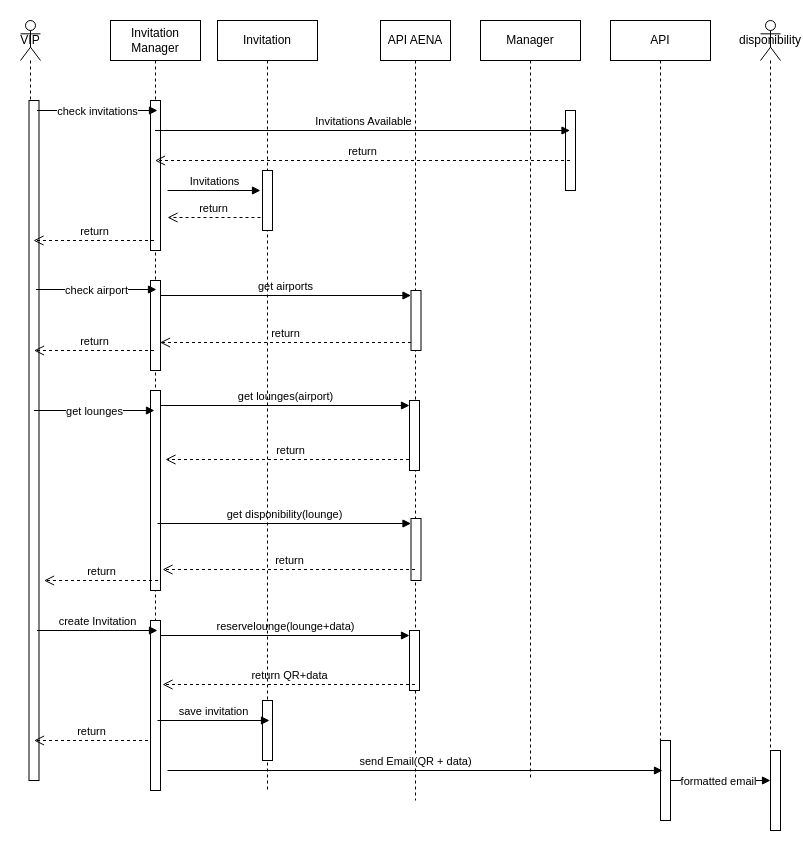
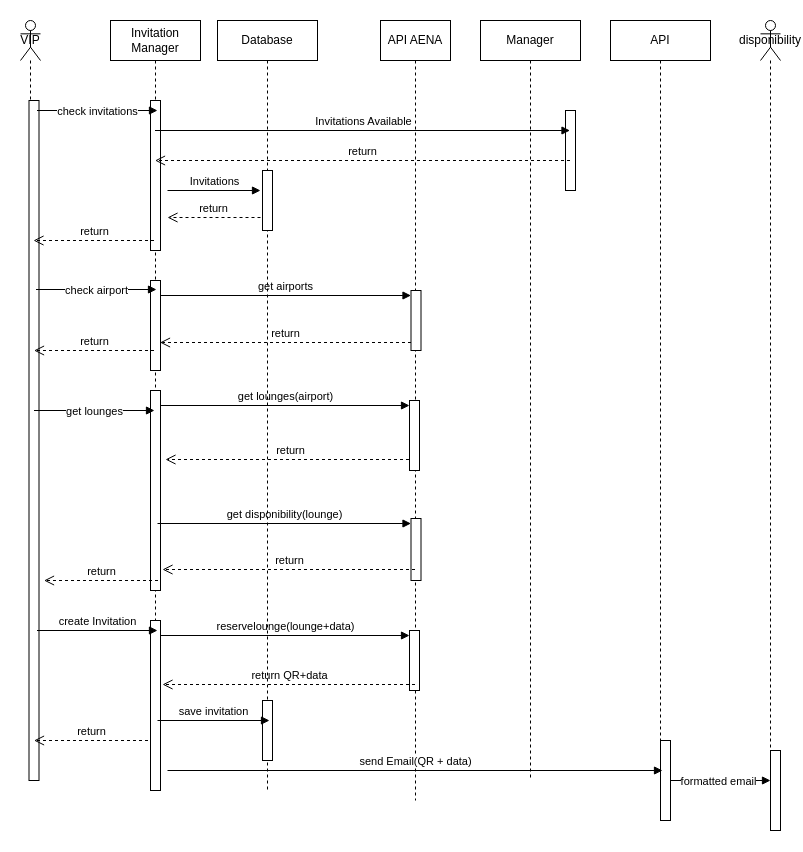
  <mxCell id="0" />
  <mxCell id="1" parent="0" />
  <mxCell id="2" value="Invitation Manager" style="shape=umlLifeline;perimeter=lifelinePerimeter;whiteSpace=wrap;html=1;container=1;dropTarget=0;collapsible=0;recursiveResize=0;outlineConnect=0;portConstraint=eastwest;newEdgeStyle={&quot;curved&quot;:0,&quot;rounded&quot;:0};" vertex="1" parent="1"><mxGeometry x="110" y="20" width="90" height="770" as="geometry" /></mxCell>
  <mxCell id="3" value="get lounges(airport)" style="html=1;verticalAlign=bottom;endArrow=block;curved=0;rounded=0;entryX=0;entryY=0;entryDx=0;entryDy=5;exitX=0;exitY=0;exitDx=0;exitDy=5;exitPerimeter=0;" edge="1" parent="2" target="11"><mxGeometry relative="1" as="geometry"><mxPoint x="50" y="385" as="sourcePoint" /></mxGeometry></mxCell>
  <mxCell id="4" value="return" style="html=1;verticalAlign=bottom;endArrow=open;dashed=1;endSize=8;curved=0;rounded=0;" edge="1" parent="2" source="9"><mxGeometry relative="1" as="geometry"><mxPoint x="55" y="439" as="targetPoint" /><mxPoint x="210" y="439" as="sourcePoint" /></mxGeometry></mxCell>
  <mxCell id="5" value="" style="html=1;points=[[0,0,0,0,5],[0,1,0,0,-5],[1,0,0,0,5],[1,1,0,0,-5]];perimeter=orthogonalPerimeter;outlineConnect=0;targetShapes=umlLifeline;portConstraint=eastwest;newEdgeStyle={&quot;curved&quot;:0,&quot;rounded&quot;:0};" vertex="1" parent="2"><mxGeometry x="40" y="260" width="10" height="90" as="geometry" /></mxCell>
  <mxCell id="6" value="" style="html=1;points=[[0,0,0,0,5],[0,1,0,0,-5],[1,0,0,0,5],[1,1,0,0,-5]];perimeter=orthogonalPerimeter;outlineConnect=0;targetShapes=umlLifeline;portConstraint=eastwest;newEdgeStyle={&quot;curved&quot;:0,&quot;rounded&quot;:0};" vertex="1" parent="2"><mxGeometry x="40" y="370" width="10" height="200" as="geometry" /></mxCell>
  <mxCell id="7" value="" style="html=1;points=[[0,0,0,0,5],[0,1,0,0,-5],[1,0,0,0,5],[1,1,0,0,-5]];perimeter=orthogonalPerimeter;outlineConnect=0;targetShapes=umlLifeline;portConstraint=eastwest;newEdgeStyle={&quot;curved&quot;:0,&quot;rounded&quot;:0};" vertex="1" parent="2"><mxGeometry x="40" y="600" width="10" height="170" as="geometry" /></mxCell>
  <mxCell id="8" value="" style="html=1;points=[[0,0,0,0,5],[0,1,0,0,-5],[1,0,0,0,5],[1,1,0,0,-5]];perimeter=orthogonalPerimeter;outlineConnect=0;targetShapes=umlLifeline;portConstraint=eastwest;newEdgeStyle={&quot;curved&quot;:0,&quot;rounded&quot;:0};" vertex="1" parent="2"><mxGeometry x="40" y="80" width="10" height="150" as="geometry" /></mxCell>
  <mxCell id="9" value="API AENA" style="shape=umlLifeline;perimeter=lifelinePerimeter;whiteSpace=wrap;html=1;container=1;dropTarget=0;collapsible=0;recursiveResize=0;outlineConnect=0;portConstraint=eastwest;newEdgeStyle={&quot;curved&quot;:0,&quot;rounded&quot;:0};" vertex="1" parent="1"><mxGeometry x="380" y="20" width="70" height="780" as="geometry" /></mxCell>
  <mxCell id="10" value="" style="html=1;points=[[0,0,0,0,5],[0,1,0,0,-5],[1,0,0,0,5],[1,1,0,0,-5]];perimeter=orthogonalPerimeter;outlineConnect=0;targetShapes=umlLifeline;portConstraint=eastwest;newEdgeStyle={&quot;curved&quot;:0,&quot;rounded&quot;:0};" vertex="1" parent="9"><mxGeometry x="30.5" y="270" width="10" height="60" as="geometry" /></mxCell>
  <mxCell id="11" value="" style="html=1;points=[[0,0,0,0,5],[0,1,0,0,-5],[1,0,0,0,5],[1,1,0,0,-5]];perimeter=orthogonalPerimeter;outlineConnect=0;targetShapes=umlLifeline;portConstraint=eastwest;newEdgeStyle={&quot;curved&quot;:0,&quot;rounded&quot;:0};" vertex="1" parent="9"><mxGeometry x="29" y="380" width="10" height="70" as="geometry" /></mxCell>
  <mxCell id="12" value="" style="html=1;points=[[0,0,0,0,5],[0,1,0,0,-5],[1,0,0,0,5],[1,1,0,0,-5]];perimeter=orthogonalPerimeter;outlineConnect=0;targetShapes=umlLifeline;portConstraint=eastwest;newEdgeStyle={&quot;curved&quot;:0,&quot;rounded&quot;:0};" vertex="1" parent="9"><mxGeometry x="30.5" y="498" width="10" height="62" as="geometry" /></mxCell>
  <mxCell id="13" value="" style="html=1;points=[[0,0,0,0,5],[0,1,0,0,-5],[1,0,0,0,5],[1,1,0,0,-5]];perimeter=orthogonalPerimeter;outlineConnect=0;targetShapes=umlLifeline;portConstraint=eastwest;newEdgeStyle={&quot;curved&quot;:0,&quot;rounded&quot;:0};" vertex="1" parent="9"><mxGeometry x="29" y="610" width="10" height="60" as="geometry" /></mxCell>
  <mxCell id="14" value="" style="html=1;points=[[0,0,0,0,5],[0,1,0,0,-5],[1,0,0,0,5],[1,1,0,0,-5]];perimeter=orthogonalPerimeter;outlineConnect=0;targetShapes=umlLifeline;portConstraint=eastwest;newEdgeStyle={&quot;curved&quot;:0,&quot;rounded&quot;:0};" vertex="1" parent="9"><mxGeometry x="185" y="90" width="10" height="80" as="geometry" /></mxCell>
  <mxCell id="15" value="Invitations Available" style="html=1;verticalAlign=bottom;endArrow=block;curved=0;rounded=0;" edge="1" parent="9" source="2"><mxGeometry relative="1" as="geometry"><mxPoint x="-180" y="110" as="sourcePoint" /><mxPoint x="189.5" y="110" as="targetPoint" /></mxGeometry></mxCell>
  <mxCell id="16" value="return" style="html=1;verticalAlign=bottom;endArrow=open;dashed=1;endSize=8;curved=0;rounded=0;" edge="1" parent="9" target="2"><mxGeometry relative="1" as="geometry"><mxPoint x="-177.5" y="140" as="targetPoint" /><mxPoint x="189.5" y="140" as="sourcePoint" /></mxGeometry></mxCell>
  <mxCell id="17" value="get airports" style="html=1;verticalAlign=bottom;endArrow=block;curved=0;rounded=0;entryX=0;entryY=0;entryDx=0;entryDy=5;exitX=0;exitY=0;exitDx=0;exitDy=5;exitPerimeter=0;" edge="1" target="10" parent="1"><mxGeometry relative="1" as="geometry"><mxPoint x="160" y="295" as="sourcePoint" /></mxGeometry></mxCell>
  <mxCell id="18" value="return" style="html=1;verticalAlign=bottom;endArrow=open;dashed=1;endSize=8;curved=0;rounded=0;" edge="1" source="10" parent="1"><mxGeometry relative="1" as="geometry"><mxPoint x="159.5" y="342" as="targetPoint" /><mxPoint x="320" y="342" as="sourcePoint" /></mxGeometry></mxCell>
  <mxCell id="19" value="get disponibility(lounge)" style="html=1;verticalAlign=bottom;endArrow=block;curved=0;rounded=0;entryX=0;entryY=0;entryDx=0;entryDy=5;exitX=0;exitY=0;exitDx=0;exitDy=5;exitPerimeter=0;" edge="1" parent="1" target="12"><mxGeometry relative="1" as="geometry"><mxPoint x="157" y="523" as="sourcePoint" /></mxGeometry></mxCell>
  <mxCell id="20" value="return" style="html=1;verticalAlign=bottom;endArrow=open;dashed=1;endSize=8;curved=0;rounded=0;" edge="1" parent="1" source="9"><mxGeometry relative="1" as="geometry"><mxPoint x="162" y="569" as="targetPoint" /><mxPoint x="317" y="569" as="sourcePoint" /></mxGeometry></mxCell>
  <mxCell id="21" value="reservelounge(lounge+data)" style="html=1;verticalAlign=bottom;endArrow=block;curved=0;rounded=0;entryX=0;entryY=0;entryDx=0;entryDy=5;" edge="1" parent="1" target="13"><mxGeometry relative="1" as="geometry"><mxPoint x="159.5" y="635" as="sourcePoint" /></mxGeometry></mxCell>
  <mxCell id="22" value="return QR+data" style="html=1;verticalAlign=bottom;endArrow=open;dashed=1;endSize=8;curved=0;rounded=0;" edge="1" parent="1" source="9"><mxGeometry relative="1" as="geometry"><mxPoint x="162" y="684" as="targetPoint" /><mxPoint x="393" y="684" as="sourcePoint" /></mxGeometry></mxCell>
  <mxCell id="23" value="API" style="shape=umlLifeline;perimeter=lifelinePerimeter;whiteSpace=wrap;html=1;container=1;dropTarget=0;collapsible=0;recursiveResize=0;outlineConnect=0;portConstraint=eastwest;newEdgeStyle={&quot;curved&quot;:0,&quot;rounded&quot;:0};" vertex="1" parent="1"><mxGeometry x="610" y="20" width="100" height="770" as="geometry" /></mxCell>
  <mxCell id="24" value="" style="html=1;points=[[0,0,0,0,5],[0,1,0,0,-5],[1,0,0,0,5],[1,1,0,0,-5]];perimeter=orthogonalPerimeter;outlineConnect=0;targetShapes=umlLifeline;portConstraint=eastwest;newEdgeStyle={&quot;curved&quot;:0,&quot;rounded&quot;:0};" vertex="1" parent="23"><mxGeometry x="50" y="720" width="10" height="80" as="geometry" /></mxCell>
  <mxCell id="25" value="send Email(QR + data)" style="html=1;verticalAlign=bottom;endArrow=block;curved=0;rounded=0;entryX=0;entryY=0;entryDx=0;entryDy=5;exitX=1;exitY=0;exitDx=0;exitDy=5;exitPerimeter=0;" edge="1" parent="1"><mxGeometry relative="1" as="geometry"><mxPoint x="167" y="770" as="sourcePoint" /><mxPoint x="662" y="770" as="targetPoint" /></mxGeometry></mxCell>
  <mxCell id="26" value="disponibility" style="shape=umlLifeline;perimeter=lifelinePerimeter;whiteSpace=wrap;html=1;container=1;dropTarget=0;collapsible=0;recursiveResize=0;outlineConnect=0;portConstraint=eastwest;newEdgeStyle={&quot;curved&quot;:0,&quot;rounded&quot;:0};participant=umlActor;" vertex="1" parent="1"><mxGeometry x="760" y="20" width="20" height="790" as="geometry" /></mxCell>
  <mxCell id="27" value="" style="html=1;points=[[0,0,0,0,5],[0,1,0,0,-5],[1,0,0,0,5],[1,1,0,0,-5]];perimeter=orthogonalPerimeter;outlineConnect=0;targetShapes=umlLifeline;portConstraint=eastwest;newEdgeStyle={&quot;curved&quot;:0,&quot;rounded&quot;:0};" vertex="1" parent="26"><mxGeometry x="10" y="730" width="10" height="80" as="geometry" /></mxCell>
  <mxCell id="28" value="" style="html=1;verticalAlign=bottom;endArrow=block;curved=0;rounded=0;" edge="1" parent="1" source="24" target="27"><mxGeometry relative="1" as="geometry"><mxPoint x="635" y="764" as="sourcePoint" /><mxPoint x="704.5" y="764" as="targetPoint" /></mxGeometry></mxCell>
  <mxCell id="29" value="formatted email" style="edgeLabel;html=1;align=center;verticalAlign=middle;resizable=0;points=[];" vertex="1" connectable="0" parent="28"><mxGeometry x="-0.056" relative="1" as="geometry"><mxPoint as="offset" /></mxGeometry></mxCell>
  <mxCell id="30" value="VIP" style="shape=umlLifeline;perimeter=lifelinePerimeter;whiteSpace=wrap;html=1;container=1;dropTarget=0;collapsible=0;recursiveResize=0;outlineConnect=0;portConstraint=eastwest;newEdgeStyle={&quot;curved&quot;:0,&quot;rounded&quot;:0};participant=umlActor;" vertex="1" parent="1"><mxGeometry x="20" y="20" width="20" height="760" as="geometry" /></mxCell>
  <mxCell id="31" value="" style="html=1;points=[[0,0,0,0,5],[0,1,0,0,-5],[1,0,0,0,5],[1,1,0,0,-5]];perimeter=orthogonalPerimeter;outlineConnect=0;targetShapes=umlLifeline;portConstraint=eastwest;newEdgeStyle={&quot;curved&quot;:0,&quot;rounded&quot;:0};" vertex="1" parent="30"><mxGeometry x="8.5" y="80" width="10" height="680" as="geometry" /></mxCell>
  <mxCell id="32" value="Manager" style="shape=umlLifeline;perimeter=lifelinePerimeter;whiteSpace=wrap;html=1;container=1;dropTarget=0;collapsible=0;recursiveResize=0;outlineConnect=0;portConstraint=eastwest;newEdgeStyle={&quot;curved&quot;:0,&quot;rounded&quot;:0};" vertex="1" parent="1"><mxGeometry x="480" y="20" width="100" height="760" as="geometry" /></mxCell>
  <mxCell id="33" value="" style="html=1;verticalAlign=bottom;endArrow=block;curved=0;rounded=0;entryX=0;entryY=0;entryDx=0;entryDy=5;" edge="1" parent="1"><mxGeometry relative="1" as="geometry"><mxPoint x="36.5" y="110" as="sourcePoint" /><mxPoint x="157" y="110" as="targetPoint" /></mxGeometry></mxCell>
  <mxCell id="34" value="check invitations" style="edgeLabel;html=1;align=center;verticalAlign=middle;resizable=0;points=[];" vertex="1" connectable="0" parent="33"><mxGeometry x="-0.004" relative="1" as="geometry"><mxPoint as="offset" /></mxGeometry></mxCell>
  <mxCell id="35" value="" style="html=1;verticalAlign=bottom;endArrow=block;curved=0;rounded=0;entryX=0;entryY=0;entryDx=0;entryDy=5;" edge="1" parent="1"><mxGeometry relative="1" as="geometry"><mxPoint x="35.5" y="289" as="sourcePoint" /><mxPoint x="156" y="289" as="targetPoint" /></mxGeometry></mxCell>
  <mxCell id="36" value="check airport" style="edgeLabel;html=1;align=center;verticalAlign=middle;resizable=0;points=[];" vertex="1" connectable="0" parent="35"><mxGeometry x="-0.004" relative="1" as="geometry"><mxPoint as="offset" /></mxGeometry></mxCell>
  <mxCell id="37" value="" style="html=1;verticalAlign=bottom;endArrow=block;curved=0;rounded=0;entryX=0;entryY=0;entryDx=0;entryDy=5;" edge="1" parent="1"><mxGeometry relative="1" as="geometry"><mxPoint x="33.5" y="410" as="sourcePoint" /><mxPoint x="154" y="410" as="targetPoint" /></mxGeometry></mxCell>
  <mxCell id="38" value="get lounges" style="edgeLabel;html=1;align=center;verticalAlign=middle;resizable=0;points=[];" vertex="1" connectable="0" parent="37"><mxGeometry x="-0.004" relative="1" as="geometry"><mxPoint as="offset" /></mxGeometry></mxCell>
  <mxCell id="39" value="return" style="html=1;verticalAlign=bottom;endArrow=open;dashed=1;endSize=8;curved=0;rounded=0;" edge="1" parent="1"><mxGeometry relative="1" as="geometry"><mxPoint x="33" y="240" as="targetPoint" /><mxPoint x="153.5" y="240" as="sourcePoint" /></mxGeometry></mxCell>
  <mxCell id="40" value="return" style="html=1;verticalAlign=bottom;endArrow=open;dashed=1;endSize=8;curved=0;rounded=0;" edge="1" parent="1"><mxGeometry relative="1" as="geometry"><mxPoint x="33.5" y="350" as="targetPoint" /><mxPoint x="153.5" y="350" as="sourcePoint" /></mxGeometry></mxCell>
  <mxCell id="41" value="return" style="html=1;verticalAlign=bottom;endArrow=open;dashed=1;endSize=8;curved=0;rounded=0;" edge="1" parent="1"><mxGeometry relative="1" as="geometry"><mxPoint x="43.5" y="580" as="targetPoint" /><mxPoint x="157.5" y="580" as="sourcePoint" /></mxGeometry></mxCell>
  <mxCell id="42" value="create Invitation" style="html=1;verticalAlign=bottom;endArrow=block;curved=0;rounded=0;entryX=0;entryY=0;entryDx=0;entryDy=5;" edge="1" parent="1"><mxGeometry relative="1" as="geometry"><mxPoint x="36.5" y="630" as="sourcePoint" /><mxPoint x="157" y="630" as="targetPoint" /></mxGeometry></mxCell>
  <mxCell id="43" value="return" style="html=1;verticalAlign=bottom;endArrow=open;dashed=1;endSize=8;curved=0;rounded=0;" edge="1" parent="1"><mxGeometry relative="1" as="geometry"><mxPoint x="33.5" y="740" as="targetPoint" /><mxPoint x="147.5" y="740" as="sourcePoint" /></mxGeometry></mxCell>
- <mxCell id="44" value="Invitation" style="shape=umlLifeline;perimeter=lifelinePerimeter;whiteSpace=wrap;html=1;container=1;dropTarget=0;collapsible=0;recursiveResize=0;outlineConnect=0;portConstraint=eastwest;newEdgeStyle={&quot;curved&quot;:0,&quot;rounded&quot;:0};" vertex="1" parent="1"><mxGeometry x="217" y="20" width="100" height="770" as="geometry" /></mxCell>
+ <mxCell id="44" value="Database" style="shape=umlLifeline;perimeter=lifelinePerimeter;whiteSpace=wrap;html=1;container=1;dropTarget=0;collapsible=0;recursiveResize=0;outlineConnect=0;portConstraint=eastwest;newEdgeStyle={&quot;curved&quot;:0,&quot;rounded&quot;:0};" vertex="1" parent="1"><mxGeometry x="217" y="20" width="100" height="770" as="geometry" /></mxCell>
  <mxCell id="45" value="" style="html=1;points=[[0,0,0,0,5],[0,1,0,0,-5],[1,0,0,0,5],[1,1,0,0,-5]];perimeter=orthogonalPerimeter;outlineConnect=0;targetShapes=umlLifeline;portConstraint=eastwest;newEdgeStyle={&quot;curved&quot;:0,&quot;rounded&quot;:0};" vertex="1" parent="44"><mxGeometry x="45" y="150" width="10" height="60" as="geometry" /></mxCell>
  <mxCell id="46" value="Invitations" style="html=1;verticalAlign=bottom;endArrow=block;curved=0;rounded=0;" edge="1" parent="44"><mxGeometry relative="1" as="geometry"><mxPoint x="-50" y="170" as="sourcePoint" /><mxPoint x="43" y="170" as="targetPoint" /></mxGeometry></mxCell>
  <mxCell id="47" value="" style="html=1;points=[[0,0,0,0,5],[0,1,0,0,-5],[1,0,0,0,5],[1,1,0,0,-5]];perimeter=orthogonalPerimeter;outlineConnect=0;targetShapes=umlLifeline;portConstraint=eastwest;newEdgeStyle={&quot;curved&quot;:0,&quot;rounded&quot;:0};" vertex="1" parent="44"><mxGeometry x="45" y="680" width="10" height="60" as="geometry" /></mxCell>
  <mxCell id="48" value="return" style="html=1;verticalAlign=bottom;endArrow=open;dashed=1;endSize=8;curved=0;rounded=0;" edge="1" parent="1"><mxGeometry relative="1" as="geometry"><mxPoint x="167" y="217" as="targetPoint" /><mxPoint x="260" y="217" as="sourcePoint" /></mxGeometry></mxCell>
  <mxCell id="49" value="save invitation" style="html=1;verticalAlign=bottom;endArrow=block;curved=0;rounded=0;" edge="1" parent="1"><mxGeometry relative="1" as="geometry"><mxPoint x="157" y="720" as="sourcePoint" /><mxPoint x="269" y="720" as="targetPoint" /></mxGeometry></mxCell>
